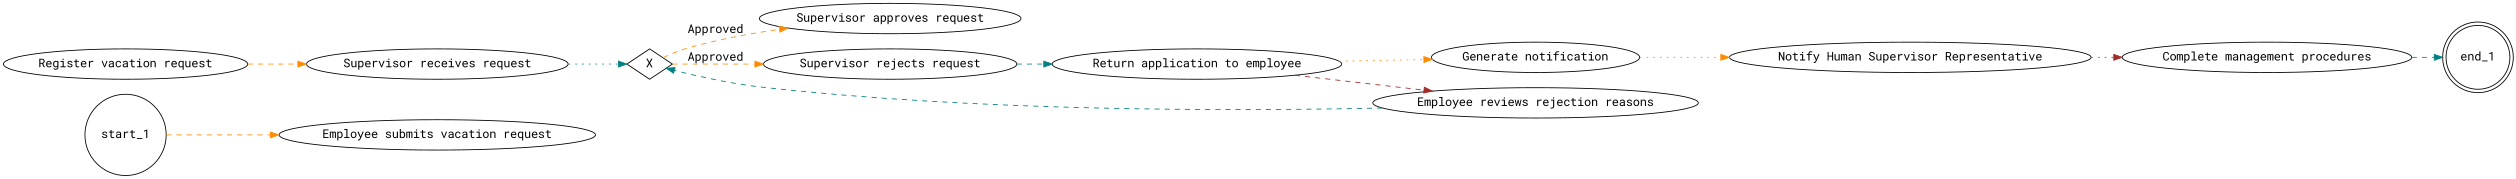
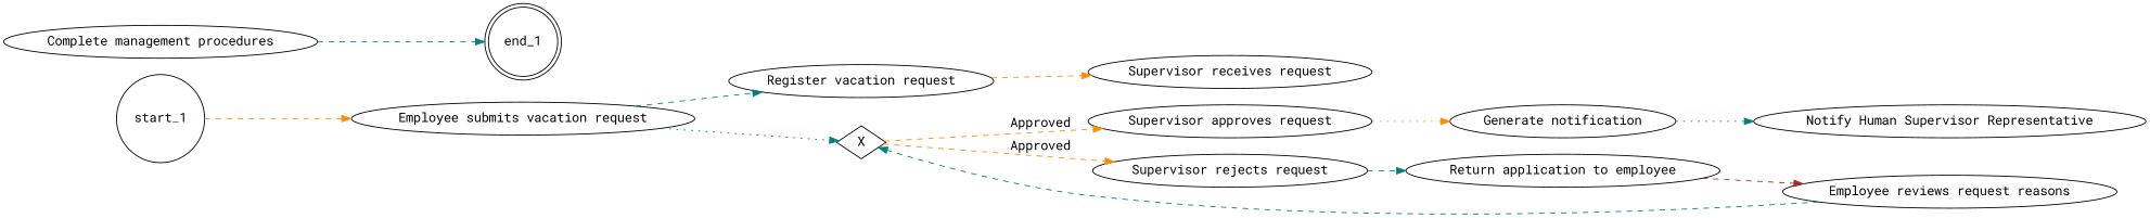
  digraph {
    fontname="Roboto Mono"
    rankdir=LR
    node [fontname="Roboto Mono"]
    edge [color=teal fontname="Roboto Mono" style=dashed]
    start_1 [shape=circle]
    n2 [label="Employee submits vacation request"]
    n3 [label="Register vacation request"]
    n4 [label="Supervisor receives request"]
    n5 [label=X shape=diamond]
    n6 [label="Supervisor approves request"]
    n7 [label="Supervisor rejects request"]
    n8 [label="Generate notification"]
    n9 [label="Return application to employee"]
    n10 [label="Notify Human Supervisor Representative"]
-   n11 [label="Employee reviews rejection reasons"]
+   n11 [label="Employee reviews request reasons"]
    n12 [label="Complete management procedures"]
    end_1 [shape=doublecircle]
    start_1 -> n2 [color=darkorange]
+   n2 -> n3
    n3 -> n4 [color=darkorange]
-   n4 -> n5 [style=dotted]
+   n2 -> n5 [style=dotted]
    n5 -> n6 [color=darkorange label=Approved]
    n5 -> n7 [color=darkorange label=Approved]
-   n9 -> n8 [color=darkorange style=dotted]
+   n6 -> n8 [color=darkorange style=dotted]
    n7 -> n9
-   n8 -> n10 [color=darkorange style=dotted]
+   n8 -> n10 [style=dotted]
    n9 -> n11 [color=brown]
-   n10 -> n12 [color=brown style=dotted]
    n11 -> n5
    n12 -> end_1
  }
